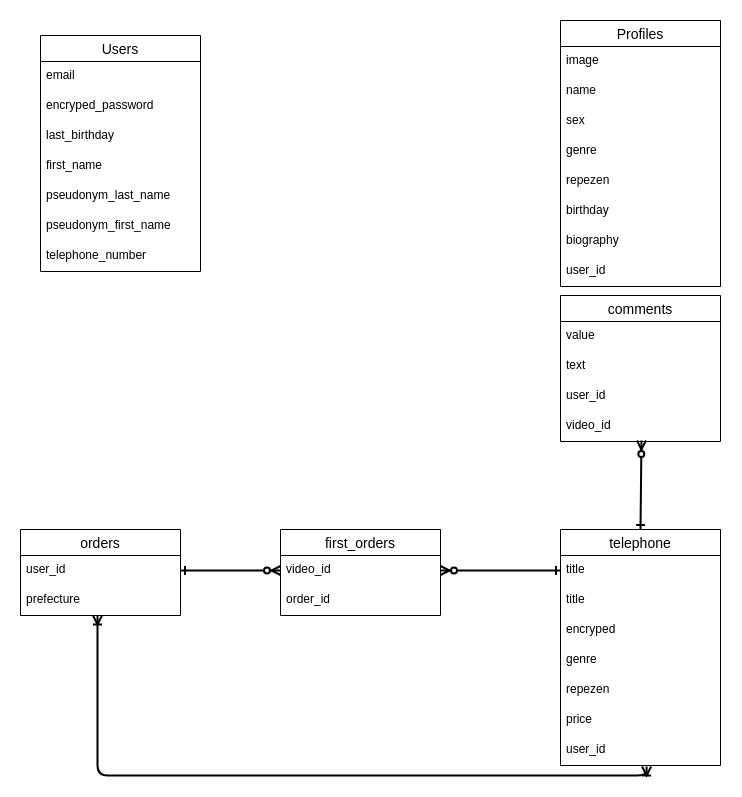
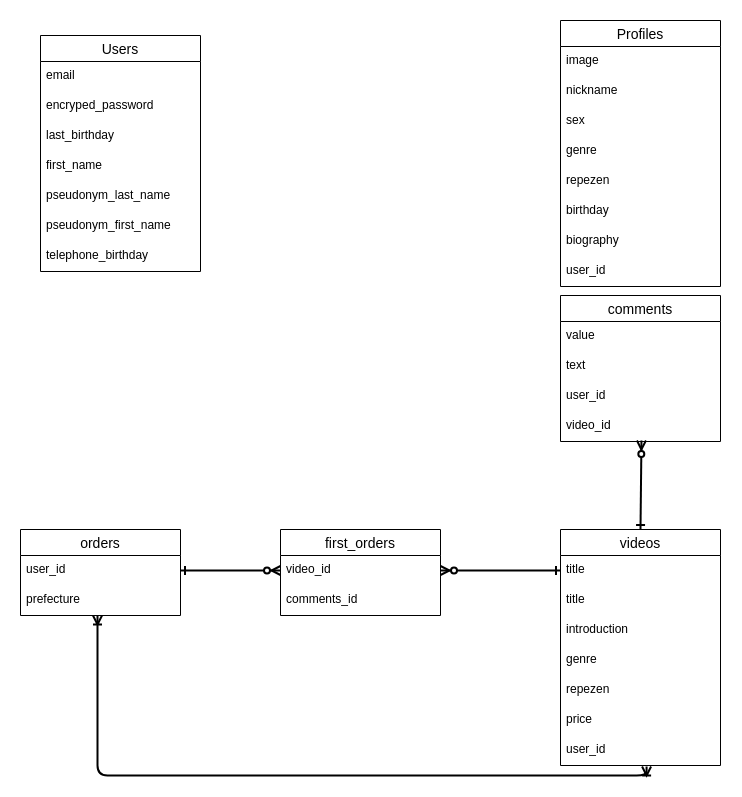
  <mxCell id="0" />
  <mxCell id="1" parent="0" />
  <mxCell id="2" value="Users" style="swimlane;fontStyle=0;childLayout=stackLayout;horizontal=1;startSize=26;horizontalStack=0;resizeParent=1;resizeParentMax=0;resizeLast=0;collapsible=1;marginBottom=0;align=center;fontSize=14;" parent="1" vertex="1"><mxGeometry x="40" y="35" width="160" height="236" as="geometry" /></mxCell>
  <mxCell id="3" value="email" style="text;strokeColor=none;fillColor=none;spacingLeft=4;spacingRight=4;overflow=hidden;rotatable=0;points=[[0,0.5],[1,0.5]];portConstraint=eastwest;fontSize=12;" parent="2" vertex="1"><mxGeometry y="26" width="160" height="30" as="geometry" /></mxCell>
  <mxCell id="4" value="encryped_password" style="text;strokeColor=none;fillColor=none;spacingLeft=4;spacingRight=4;overflow=hidden;rotatable=0;points=[[0,0.5],[1,0.5]];portConstraint=eastwest;fontSize=12;" parent="2" vertex="1"><mxGeometry y="56" width="160" height="30" as="geometry" /></mxCell>
  <mxCell id="5" value="last_birthday" style="text;strokeColor=none;fillColor=none;spacingLeft=4;spacingRight=4;overflow=hidden;rotatable=0;points=[[0,0.5],[1,0.5]];portConstraint=eastwest;fontSize=12;container=0;" parent="2" vertex="1"><mxGeometry y="86" width="160" height="30" as="geometry" /></mxCell>
  <mxCell id="6" value="first_name" style="text;strokeColor=none;fillColor=none;spacingLeft=4;spacingRight=4;overflow=hidden;rotatable=0;points=[[0,0.5],[1,0.5]];portConstraint=eastwest;fontSize=12;" parent="2" vertex="1"><mxGeometry y="116" width="160" height="30" as="geometry" /></mxCell>
  <mxCell id="7" value="pseudonym_last_name" style="text;strokeColor=none;fillColor=none;spacingLeft=4;spacingRight=4;overflow=hidden;rotatable=0;points=[[0,0.5],[1,0.5]];portConstraint=eastwest;fontSize=12;" parent="2" vertex="1"><mxGeometry y="146" width="160" height="30" as="geometry" /></mxCell>
  <mxCell id="8" value="pseudonym_first_name" style="text;strokeColor=none;fillColor=none;spacingLeft=4;spacingRight=4;overflow=hidden;rotatable=0;points=[[0,0.5],[1,0.5]];portConstraint=eastwest;fontSize=12;" parent="2" vertex="1"><mxGeometry y="176" width="160" height="30" as="geometry" /></mxCell>
- <mxCell id="9" value="telephone_number" style="text;strokeColor=none;fillColor=none;spacingLeft=4;spacingRight=4;overflow=hidden;rotatable=0;points=[[0,0.5],[1,0.5]];portConstraint=eastwest;fontSize=12;" parent="2" vertex="1"><mxGeometry y="206" width="160" height="30" as="geometry" /></mxCell>
+ <mxCell id="9" value="telephone_birthday" style="text;strokeColor=none;fillColor=none;spacingLeft=4;spacingRight=4;overflow=hidden;rotatable=0;points=[[0,0.5],[1,0.5]];portConstraint=eastwest;fontSize=12;" parent="2" vertex="1"><mxGeometry y="206" width="160" height="30" as="geometry" /></mxCell>
  <mxCell id="10" value="Profiles" style="swimlane;fontStyle=0;childLayout=stackLayout;horizontal=1;startSize=26;horizontalStack=0;resizeParent=1;resizeParentMax=0;resizeLast=0;collapsible=1;marginBottom=0;align=center;fontSize=14;" parent="1" vertex="1"><mxGeometry x="560" y="20" width="160" height="266" as="geometry" /></mxCell>
  <mxCell id="11" value="image" style="text;strokeColor=none;fillColor=none;spacingLeft=4;spacingRight=4;overflow=hidden;rotatable=0;points=[[0,0.5],[1,0.5]];portConstraint=eastwest;fontSize=12;" parent="10" vertex="1"><mxGeometry y="26" width="160" height="30" as="geometry" /></mxCell>
- <mxCell id="12" value="name" style="text;strokeColor=none;fillColor=none;spacingLeft=4;spacingRight=4;overflow=hidden;rotatable=0;points=[[0,0.5],[1,0.5]];portConstraint=eastwest;fontSize=12;" parent="10" vertex="1"><mxGeometry y="56" width="160" height="30" as="geometry" /></mxCell>
+ <mxCell id="12" value="nickname" style="text;strokeColor=none;fillColor=none;spacingLeft=4;spacingRight=4;overflow=hidden;rotatable=0;points=[[0,0.5],[1,0.5]];portConstraint=eastwest;fontSize=12;" parent="10" vertex="1"><mxGeometry y="56" width="160" height="30" as="geometry" /></mxCell>
  <mxCell id="13" value="sex" style="text;strokeColor=none;fillColor=none;spacingLeft=4;spacingRight=4;overflow=hidden;rotatable=0;points=[[0,0.5],[1,0.5]];portConstraint=eastwest;fontSize=12;" parent="10" vertex="1"><mxGeometry y="86" width="160" height="30" as="geometry" /></mxCell>
  <mxCell id="14" value="genre" style="text;strokeColor=none;fillColor=none;spacingLeft=4;spacingRight=4;overflow=hidden;rotatable=0;points=[[0,0.5],[1,0.5]];portConstraint=eastwest;fontSize=12;" parent="10" vertex="1"><mxGeometry y="116" width="160" height="30" as="geometry" /></mxCell>
  <mxCell id="15" value="repezen" style="text;strokeColor=none;fillColor=none;spacingLeft=4;spacingRight=4;overflow=hidden;rotatable=0;points=[[0,0.5],[1,0.5]];portConstraint=eastwest;fontSize=12;" parent="10" vertex="1"><mxGeometry y="146" width="160" height="30" as="geometry" /></mxCell>
  <mxCell id="16" value="birthday" style="text;strokeColor=none;fillColor=none;spacingLeft=4;spacingRight=4;overflow=hidden;rotatable=0;points=[[0,0.5],[1,0.5]];portConstraint=eastwest;fontSize=12;" parent="10" vertex="1"><mxGeometry y="176" width="160" height="30" as="geometry" /></mxCell>
  <mxCell id="17" value="biography" style="text;strokeColor=none;fillColor=none;spacingLeft=4;spacingRight=4;overflow=hidden;rotatable=0;points=[[0,0.5],[1,0.5]];portConstraint=eastwest;fontSize=12;" parent="10" vertex="1"><mxGeometry y="206" width="160" height="30" as="geometry" /></mxCell>
  <mxCell id="18" value="user_id" style="text;strokeColor=none;fillColor=none;spacingLeft=4;spacingRight=4;overflow=hidden;rotatable=0;points=[[0,0.5],[1,0.5]];portConstraint=eastwest;fontSize=12;" parent="10" vertex="1"><mxGeometry y="236" width="160" height="30" as="geometry" /></mxCell>
- <mxCell id="19" value="telephone" style="swimlane;fontStyle=0;childLayout=stackLayout;horizontal=1;startSize=26;horizontalStack=0;resizeParent=1;resizeParentMax=0;resizeLast=0;collapsible=1;marginBottom=0;align=center;fontSize=14;" parent="1" vertex="1"><mxGeometry x="560" y="529" width="160" height="236" as="geometry" /></mxCell>
+ <mxCell id="19" value="videos" style="swimlane;fontStyle=0;childLayout=stackLayout;horizontal=1;startSize=26;horizontalStack=0;resizeParent=1;resizeParentMax=0;resizeLast=0;collapsible=1;marginBottom=0;align=center;fontSize=14;" parent="1" vertex="1"><mxGeometry x="560" y="529" width="160" height="236" as="geometry" /></mxCell>
  <mxCell id="20" value="title" style="text;strokeColor=none;fillColor=none;spacingLeft=4;spacingRight=4;overflow=hidden;rotatable=0;points=[[0,0.5],[1,0.5]];portConstraint=eastwest;fontSize=12;" parent="19" vertex="1"><mxGeometry y="26" width="160" height="30" as="geometry" /></mxCell>
  <mxCell id="21" value="title" style="text;strokeColor=none;fillColor=none;spacingLeft=4;spacingRight=4;overflow=hidden;rotatable=0;points=[[0,0.5],[1,0.5]];portConstraint=eastwest;fontSize=12;" vertex="1" parent="19"><mxGeometry y="56" width="160" height="30" as="geometry" /></mxCell>
- <mxCell id="22" value="encryped" style="text;strokeColor=none;fillColor=none;spacingLeft=4;spacingRight=4;overflow=hidden;rotatable=0;points=[[0,0.5],[1,0.5]];portConstraint=eastwest;fontSize=12;" parent="19" vertex="1"><mxGeometry y="86" width="160" height="30" as="geometry" /></mxCell>
+ <mxCell id="22" value="introduction" style="text;strokeColor=none;fillColor=none;spacingLeft=4;spacingRight=4;overflow=hidden;rotatable=0;points=[[0,0.5],[1,0.5]];portConstraint=eastwest;fontSize=12;" parent="19" vertex="1"><mxGeometry y="86" width="160" height="30" as="geometry" /></mxCell>
  <mxCell id="23" value="genre" style="text;strokeColor=none;fillColor=none;spacingLeft=4;spacingRight=4;overflow=hidden;rotatable=0;points=[[0,0.5],[1,0.5]];portConstraint=eastwest;fontSize=12;" parent="19" vertex="1"><mxGeometry y="116" width="160" height="30" as="geometry" /></mxCell>
  <mxCell id="24" value="repezen" style="text;strokeColor=none;fillColor=none;spacingLeft=4;spacingRight=4;overflow=hidden;rotatable=0;points=[[0,0.5],[1,0.5]];portConstraint=eastwest;fontSize=12;" parent="19" vertex="1"><mxGeometry y="146" width="160" height="30" as="geometry" /></mxCell>
  <mxCell id="25" value="price" style="text;strokeColor=none;fillColor=none;spacingLeft=4;spacingRight=4;overflow=hidden;rotatable=0;points=[[0,0.5],[1,0.5]];portConstraint=eastwest;fontSize=12;" parent="19" vertex="1"><mxGeometry y="176" width="160" height="30" as="geometry" /></mxCell>
  <mxCell id="26" value="user_id" style="text;strokeColor=none;fillColor=none;spacingLeft=4;spacingRight=4;overflow=hidden;rotatable=0;points=[[0,0.5],[1,0.5]];portConstraint=eastwest;fontSize=12;" parent="19" vertex="1"><mxGeometry y="206" width="160" height="30" as="geometry" /></mxCell>
  <mxCell id="27" value="orders" style="swimlane;fontStyle=0;childLayout=stackLayout;horizontal=1;startSize=26;horizontalStack=0;resizeParent=1;resizeParentMax=0;resizeLast=0;collapsible=1;marginBottom=0;align=center;fontSize=14;" parent="1" vertex="1"><mxGeometry x="20" y="529" width="160" height="86" as="geometry" /></mxCell>
  <mxCell id="28" value="user_id" style="text;strokeColor=none;fillColor=none;spacingLeft=4;spacingRight=4;overflow=hidden;rotatable=0;points=[[0,0.5],[1,0.5]];portConstraint=eastwest;fontSize=12;" parent="27" vertex="1"><mxGeometry y="26" width="160" height="30" as="geometry" /></mxCell>
  <mxCell id="29" value="prefecture" style="text;strokeColor=none;fillColor=none;spacingLeft=4;spacingRight=4;overflow=hidden;rotatable=0;points=[[0,0.5],[1,0.5]];portConstraint=eastwest;fontSize=12;" parent="27" vertex="1"><mxGeometry y="56" width="160" height="30" as="geometry" /></mxCell>
  <mxCell id="30" value="comments" style="swimlane;fontStyle=0;childLayout=stackLayout;horizontal=1;startSize=26;horizontalStack=0;resizeParent=1;resizeParentMax=0;resizeLast=0;collapsible=1;marginBottom=0;align=center;fontSize=14;" parent="1" vertex="1"><mxGeometry x="560" y="295" width="160" height="146" as="geometry" /></mxCell>
  <mxCell id="31" value="value" style="text;strokeColor=none;fillColor=none;spacingLeft=4;spacingRight=4;overflow=hidden;rotatable=0;points=[[0,0.5],[1,0.5]];portConstraint=eastwest;fontSize=12;" parent="30" vertex="1"><mxGeometry y="26" width="160" height="30" as="geometry" /></mxCell>
  <mxCell id="32" value="text" style="text;strokeColor=none;fillColor=none;spacingLeft=4;spacingRight=4;overflow=hidden;rotatable=0;points=[[0,0.5],[1,0.5]];portConstraint=eastwest;fontSize=12;" parent="30" vertex="1"><mxGeometry y="56" width="160" height="30" as="geometry" /></mxCell>
  <mxCell id="33" value="user_id" style="text;strokeColor=none;fillColor=none;spacingLeft=4;spacingRight=4;overflow=hidden;rotatable=0;points=[[0,0.5],[1,0.5]];portConstraint=eastwest;fontSize=12;" parent="30" vertex="1"><mxGeometry y="86" width="160" height="30" as="geometry" /></mxCell>
  <mxCell id="34" value="video_id" style="text;strokeColor=none;fillColor=none;spacingLeft=4;spacingRight=4;overflow=hidden;rotatable=0;points=[[0,0.5],[1,0.5]];portConstraint=eastwest;fontSize=12;" parent="30" vertex="1"><mxGeometry y="116" width="160" height="30" as="geometry" /></mxCell>
  <mxCell id="35" value="" style="fontSize=12;html=1;endArrow=ERoneToMany;startArrow=ERoneToMany;strokeWidth=2;entryX=0.538;entryY=1.033;entryDx=0;entryDy=0;entryPerimeter=0;edgeStyle=orthogonalEdgeStyle;" parent="1" target="26" edge="1"><mxGeometry width="100" height="100" relative="1" as="geometry"><mxPoint x="97" y="615" as="sourcePoint" /><mxPoint x="380" y="385" as="targetPoint" /><Array as="points"><mxPoint x="97" y="775" /><mxPoint x="646" y="775" /></Array></mxGeometry></mxCell>
  <mxCell id="36" value="" style="fontSize=12;html=1;endArrow=ERzeroToMany;startArrow=ERone;strokeWidth=2;exitX=0.5;exitY=0;exitDx=0;exitDy=0;entryX=0.506;entryY=0.967;entryDx=0;entryDy=0;entryPerimeter=0;startFill=0;" parent="1" source="19" target="34" edge="1"><mxGeometry width="100" height="100" relative="1" as="geometry"><mxPoint x="648" y="261" as="sourcePoint" /><mxPoint x="630" y="315" as="targetPoint" /></mxGeometry></mxCell>
  <mxCell id="37" value="first_orders" style="swimlane;fontStyle=0;childLayout=stackLayout;horizontal=1;startSize=26;horizontalStack=0;resizeParent=1;resizeParentMax=0;resizeLast=0;collapsible=1;marginBottom=0;align=center;fontSize=14;" parent="1" vertex="1"><mxGeometry x="280" y="529" width="160" height="86" as="geometry" /></mxCell>
  <mxCell id="38" value="video_id" style="text;strokeColor=none;fillColor=none;spacingLeft=4;spacingRight=4;overflow=hidden;rotatable=0;points=[[0,0.5],[1,0.5]];portConstraint=eastwest;fontSize=12;" parent="37" vertex="1"><mxGeometry y="26" width="160" height="30" as="geometry" /></mxCell>
- <mxCell id="39" value="order_id" style="text;strokeColor=none;fillColor=none;spacingLeft=4;spacingRight=4;overflow=hidden;rotatable=0;points=[[0,0.5],[1,0.5]];portConstraint=eastwest;fontSize=12;" parent="37" vertex="1"><mxGeometry y="56" width="160" height="30" as="geometry" /></mxCell>
+ <mxCell id="39" value="comments_id" style="text;strokeColor=none;fillColor=none;spacingLeft=4;spacingRight=4;overflow=hidden;rotatable=0;points=[[0,0.5],[1,0.5]];portConstraint=eastwest;fontSize=12;" parent="37" vertex="1"><mxGeometry y="56" width="160" height="30" as="geometry" /></mxCell>
  <mxCell id="40" value="" style="edgeStyle=entityRelationEdgeStyle;fontSize=12;html=1;endArrow=ERzeroToMany;startArrow=ERone;strokeWidth=2;exitX=1;exitY=0.5;exitDx=0;exitDy=0;entryX=0;entryY=0.5;entryDx=0;entryDy=0;targetPerimeterSpacing=0;startFill=0;" parent="1" source="28" target="38" edge="1"><mxGeometry width="100" height="100" relative="1" as="geometry"><mxPoint x="280" y="625" as="sourcePoint" /><mxPoint x="380" y="525" as="targetPoint" /></mxGeometry></mxCell>
  <mxCell id="41" value="" style="edgeStyle=entityRelationEdgeStyle;fontSize=12;html=1;endArrow=ERzeroToMany;startArrow=ERone;strokeWidth=2;entryX=1;entryY=0.5;entryDx=0;entryDy=0;exitX=0;exitY=0.5;exitDx=0;exitDy=0;startFill=0;" parent="1" source="20" target="38" edge="1"><mxGeometry width="100" height="100" relative="1" as="geometry"><mxPoint x="280" y="625" as="sourcePoint" /><mxPoint x="380" y="525" as="targetPoint" /></mxGeometry></mxCell>
